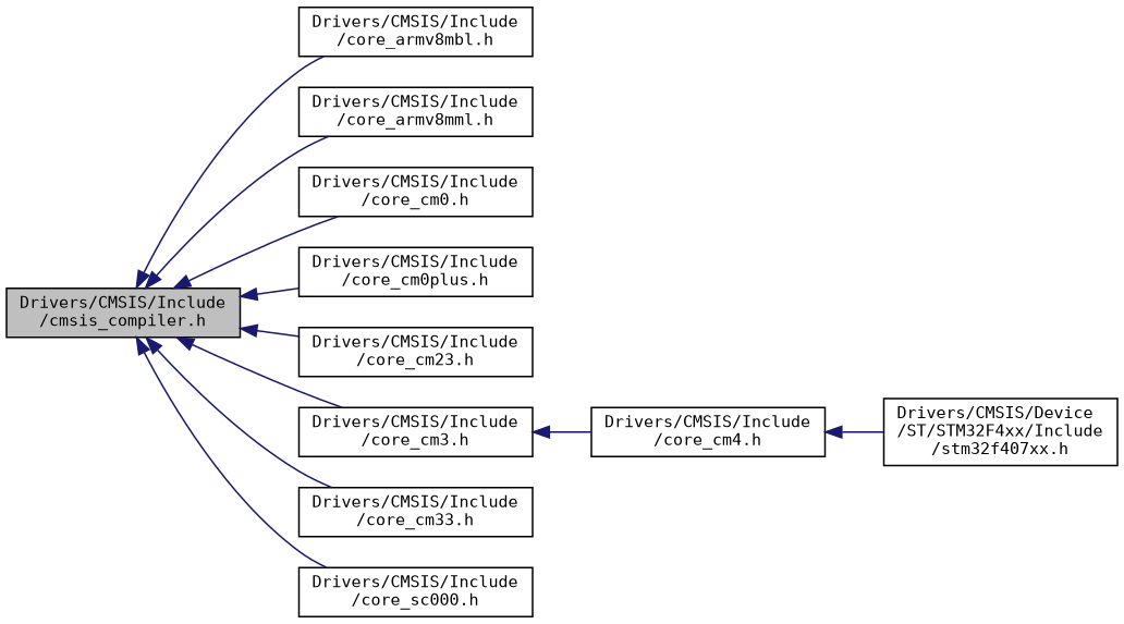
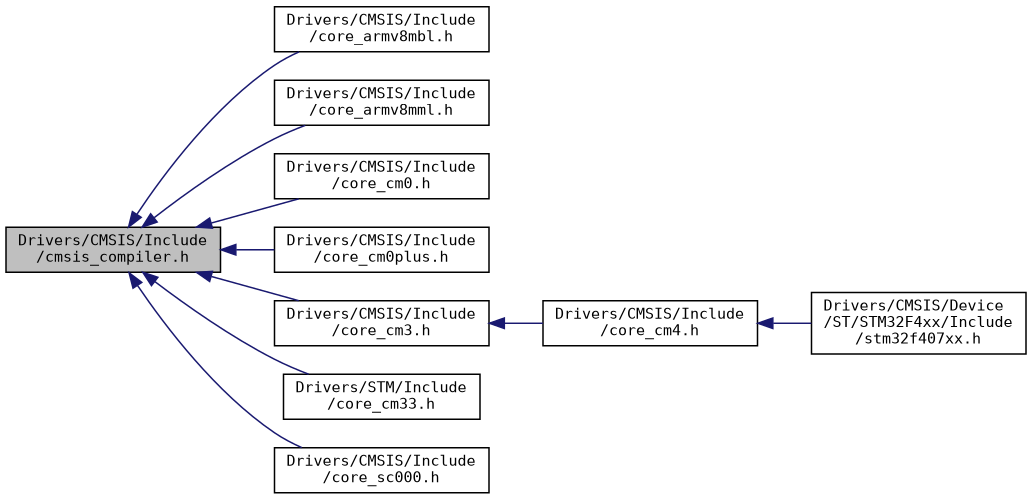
  digraph {
    fontname="DejaVu Sans Mono"
    rankdir=LR
    node [color=black fillcolor=white fontname="DejaVu Sans Mono" fontsize=10 shape=record style=filled]
    edge [color=midnightblue dir=back fontname="DejaVu Sans Mono" fontsize=10 labelfontname=Helvetica labelfontsize=10 style=solid]
    n1 [fillcolor=grey75 fontcolor=black height=0.2 label="Drivers/CMSIS/Include\l/cmsis_compiler.h" width=0.4]
    n2 [height=0.2 label="Drivers/CMSIS/Include\l/core_armv8mbl.h" width=0.4]
    n3 [height=0.2 label="Drivers/CMSIS/Include\l/core_armv8mml.h" width=0.4]
    n4 [height=0.2 label="Drivers/CMSIS/Include\l/core_cm0.h" width=0.4]
    n5 [height=0.2 label="Drivers/CMSIS/Include\l/core_cm0plus.h" width=0.4]
-   n6 [height=0.2 label="Drivers/CMSIS/Include\l/core_cm23.h" width=0.4]
    n7 [height=0.2 label="Drivers/CMSIS/Include\l/core_cm3.h" width=0.4]
-   n8 [height=0.2 label="Drivers/CMSIS/Include\l/core_cm33.h" width=0.4]
+   n8 [height=0.2 label="Drivers/STM/Include\l/core_cm33.h" width=0.4]
    n9 [height=0.2 label="Drivers/CMSIS/Include\l/core_sc000.h" width=0.4]
    n10 [height=0.2 label="Drivers/CMSIS/Include\l/core_cm4.h" width=0.4]
    n11 [height=0.2 label="Drivers/CMSIS/Device\l/ST/STM32F4xx/Include\l/stm32f407xx.h" width=0.4]
    n1 -> n2
    n1 -> n3
    n1 -> n4
    n1 -> n5
-   n1 -> n6
    n1 -> n7
    n1 -> n8
    n1 -> n9
    n7 -> n10
    n10 -> n11
  }
